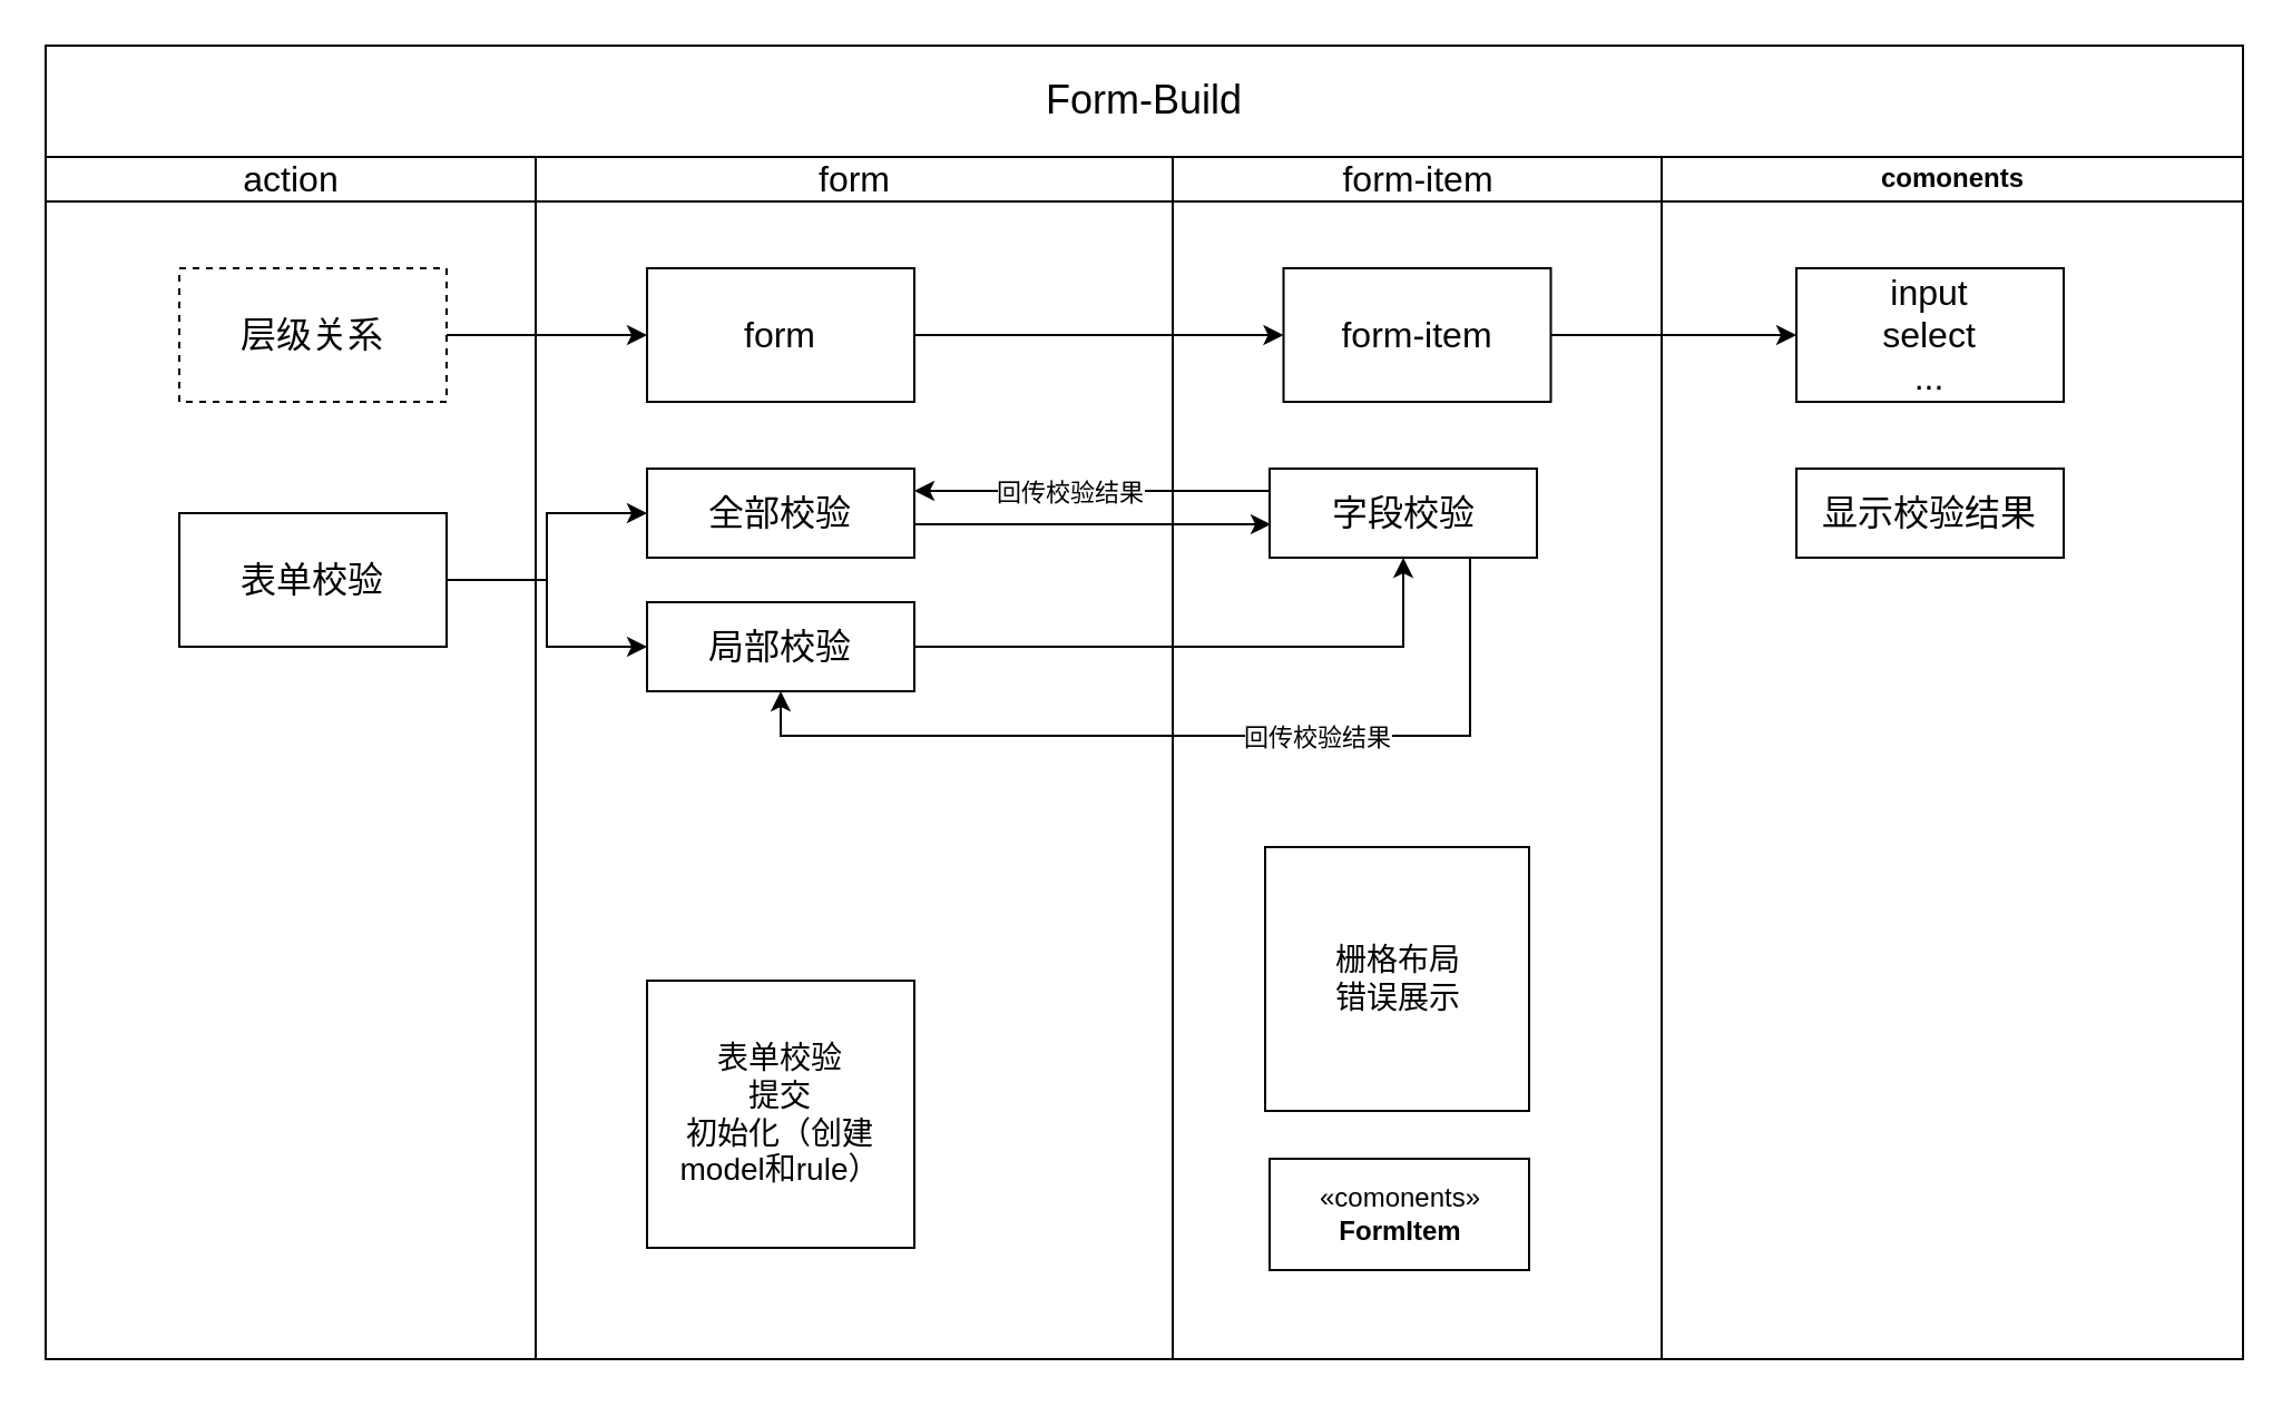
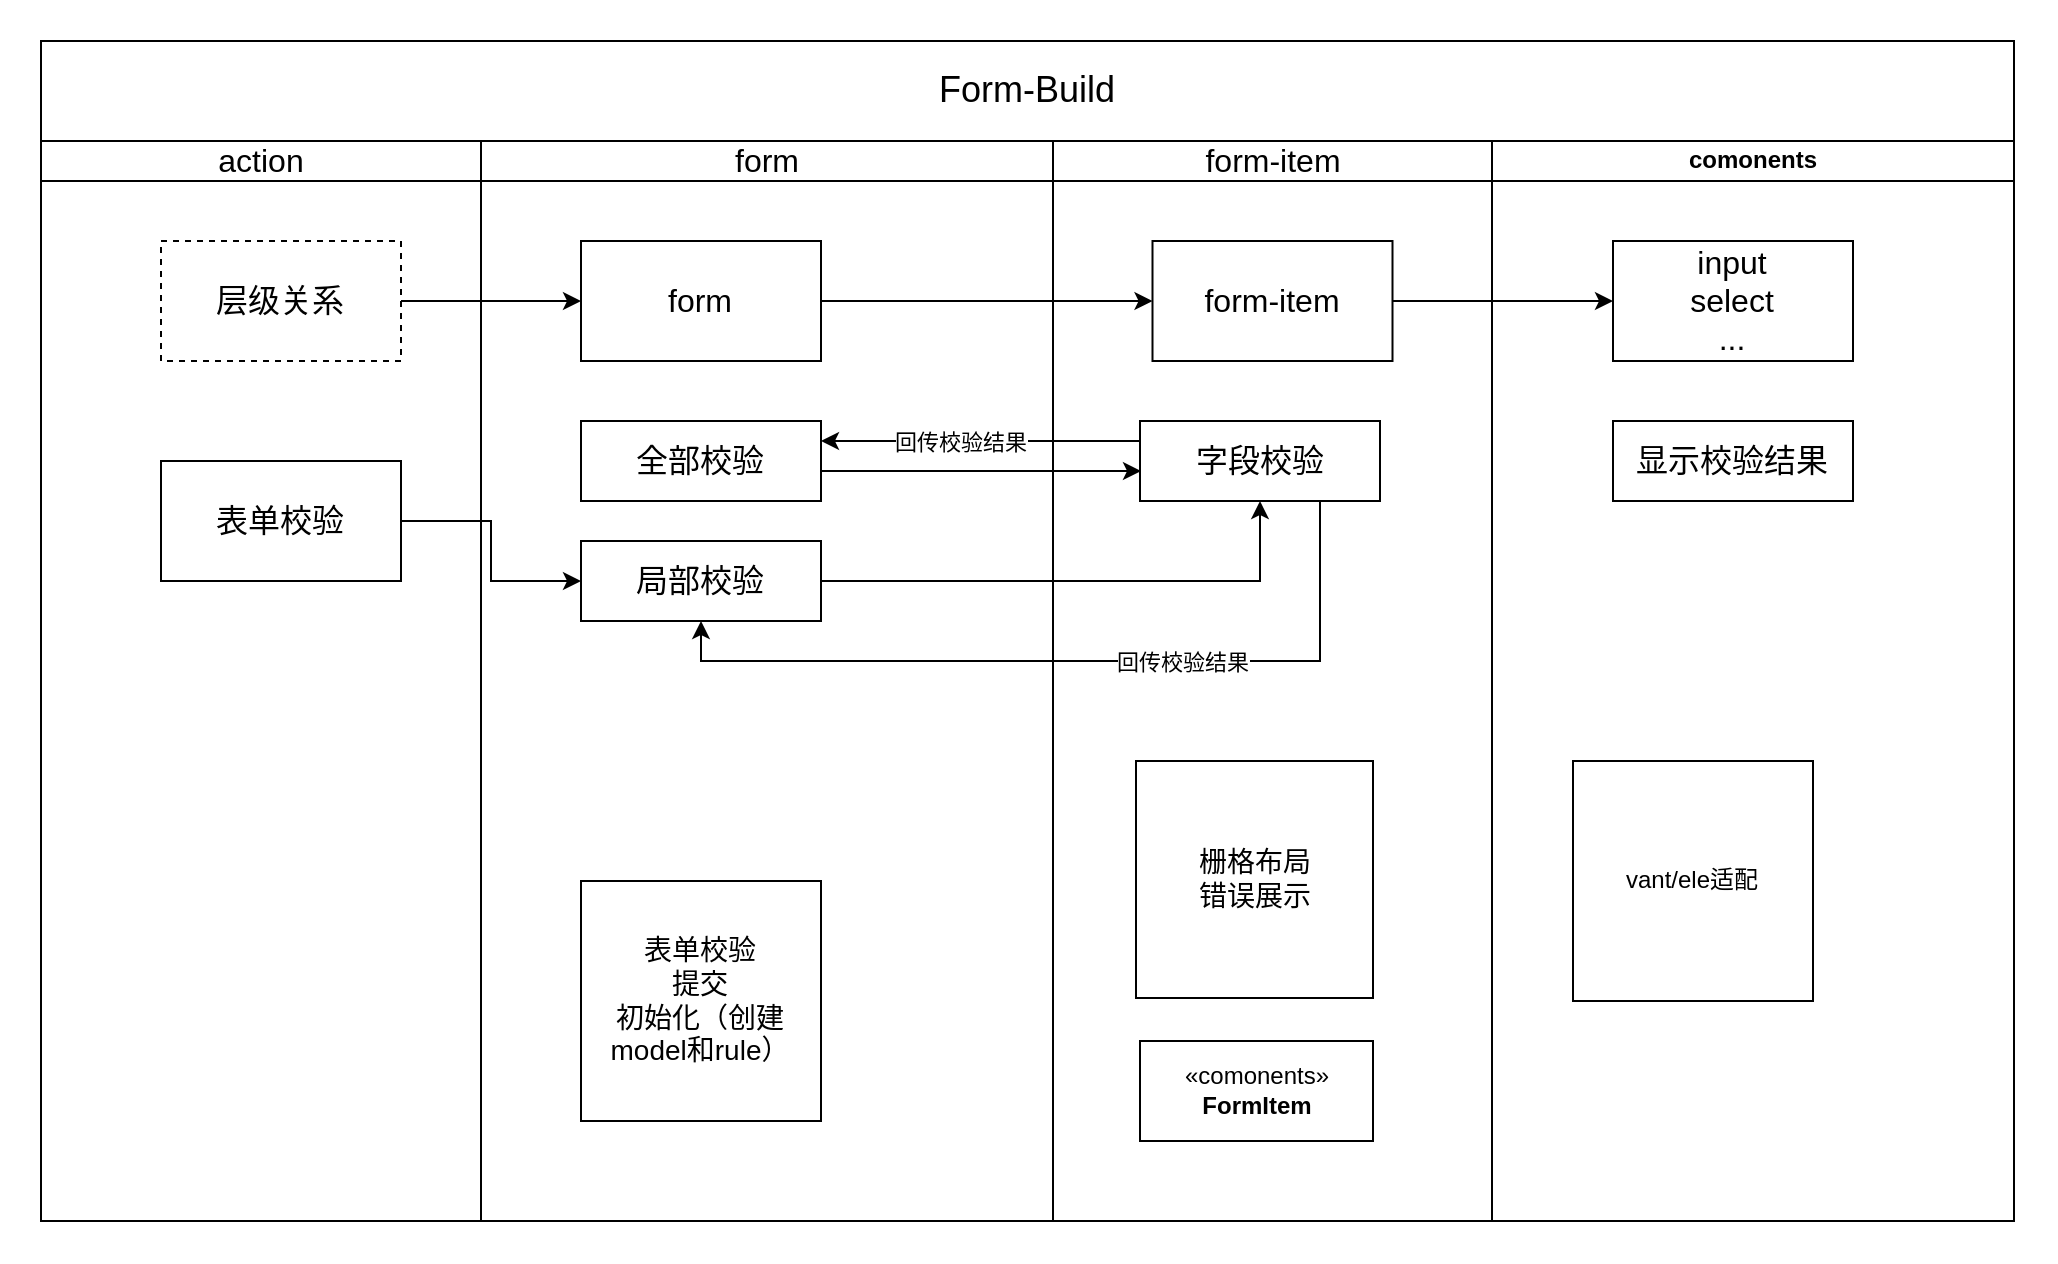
  <mxCell id="0" />
  <mxCell id="1" parent="0" />
  <mxCell id="2" value="&lt;span style=&quot;font-size: 18px ; font-weight: 400&quot;&gt;Form-Build&lt;/span&gt;" style="swimlane;html=1;childLayout=stackLayout;resizeParent=1;resizeParentMax=0;startSize=50;" parent="1" vertex="1"><mxGeometry x="20" y="20" width="986.5" height="590" as="geometry" /></mxCell>
  <mxCell id="3" value="&lt;span style=&quot;font-size: medium ; font-weight: 400&quot;&gt;action&lt;/span&gt;" style="swimlane;html=1;startSize=20;" parent="2" vertex="1"><mxGeometry y="50" width="220" height="540" as="geometry" /></mxCell>
  <mxCell id="4" value="&lt;font size=&quot;3&quot;&gt;层级关系&lt;/font&gt;" style="rounded=0;whiteSpace=wrap;html=1;dashed=1;" parent="3" vertex="1"><mxGeometry x="60" y="50" width="120" height="60" as="geometry" /></mxCell>
  <mxCell id="5" value="&lt;font size=&quot;3&quot;&gt;表单校验&lt;/font&gt;" style="rounded=0;whiteSpace=wrap;html=1;" parent="3" vertex="1"><mxGeometry x="60" y="160" width="120" height="60" as="geometry" /></mxCell>
  <mxCell id="6" value="&lt;span style=&quot;font-size: medium ; font-weight: 400&quot;&gt;form&lt;/span&gt;" style="swimlane;html=1;startSize=20;" parent="2" vertex="1"><mxGeometry x="220" y="50" width="286" height="540" as="geometry" /></mxCell>
  <mxCell id="7" value="&lt;font size=&quot;3&quot;&gt;局部校验&lt;/font&gt;" style="rounded=0;whiteSpace=wrap;html=1;" parent="6" vertex="1"><mxGeometry x="50" y="200" width="120" height="40" as="geometry" /></mxCell>
  <mxCell id="8" value="&lt;font style=&quot;font-size: 14px&quot;&gt;表单校验&lt;br&gt;提交&lt;br&gt;初始化（创建model和rule）&lt;br&gt;&lt;/font&gt;" style="whiteSpace=wrap;html=1;aspect=fixed;" parent="6" vertex="1"><mxGeometry x="50" y="370" width="120" height="120" as="geometry" /></mxCell>
  <mxCell id="9" value="&lt;font size=&quot;3&quot;&gt;form&lt;/font&gt;" style="rounded=0;whiteSpace=wrap;html=1;" parent="6" vertex="1"><mxGeometry x="50" y="50" width="120" height="60" as="geometry" /></mxCell>
  <mxCell id="10" value="&lt;font size=&quot;3&quot;&gt;全部校验&lt;/font&gt;" style="rounded=0;whiteSpace=wrap;html=1;" parent="6" vertex="1"><mxGeometry x="50" y="140" width="120" height="40" as="geometry" /></mxCell>
  <mxCell id="11" value="&lt;span style=&quot;font-size: medium ; font-weight: 400&quot;&gt;form-item&lt;/span&gt;" style="swimlane;html=1;startSize=20;" parent="2" vertex="1"><mxGeometry x="506" y="50" width="219.5" height="540" as="geometry" /></mxCell>
  <mxCell id="12" value="&lt;span style=&quot;font-size: 14px&quot;&gt;栅格布局&lt;br&gt;错误展示&lt;br&gt;&lt;/span&gt;" style="whiteSpace=wrap;html=1;aspect=fixed;" parent="11" vertex="1"><mxGeometry x="41.5" y="310" width="118.5" height="118.5" as="geometry" /></mxCell>
  <mxCell id="13" value="&lt;font size=&quot;3&quot;&gt;form-item&lt;br&gt;&lt;/font&gt;" style="rounded=0;whiteSpace=wrap;html=1;" parent="11" vertex="1"><mxGeometry x="49.75" y="50" width="120" height="60" as="geometry" /></mxCell>
  <mxCell id="14" value="«comonents»&lt;br&gt;&lt;b&gt;FormItem&lt;/b&gt;" style="html=1;" parent="11" vertex="1"><mxGeometry x="43.5" y="450" width="116.5" height="50" as="geometry" /></mxCell>
  <mxCell id="15" value="&lt;font size=&quot;3&quot;&gt;字段校验&lt;/font&gt;" style="rounded=0;whiteSpace=wrap;html=1;" parent="11" vertex="1"><mxGeometry x="43.5" y="140" width="120" height="40" as="geometry" /></mxCell>
  <mxCell id="16" value="comonents" style="swimlane;html=1;startSize=20;" parent="2" vertex="1"><mxGeometry x="725.5" y="50" width="261" height="540" as="geometry" /></mxCell>
+ <mxCell id="17" value="vant/ele适配" style="whiteSpace=wrap;html=1;aspect=fixed;" parent="16" vertex="1"><mxGeometry x="40.5" y="310" width="120" height="120" as="geometry" /></mxCell>
  <mxCell id="18" value="&lt;font size=&quot;3&quot;&gt;input&lt;br&gt;select&lt;br&gt;...&lt;br&gt;&lt;/font&gt;" style="rounded=0;whiteSpace=wrap;html=1;" parent="16" vertex="1"><mxGeometry x="60.5" y="50" width="120" height="60" as="geometry" /></mxCell>
  <mxCell id="19" value="&lt;font size=&quot;3&quot;&gt;显示校验结果&lt;/font&gt;" style="rounded=0;whiteSpace=wrap;html=1;" parent="16" vertex="1"><mxGeometry x="60.5" y="140" width="120" height="40" as="geometry" /></mxCell>
  <mxCell id="20" style="edgeStyle=orthogonalEdgeStyle;rounded=0;orthogonalLoop=1;jettySize=auto;html=1;exitX=1;exitY=0.5;exitDx=0;exitDy=0;entryX=0;entryY=0.5;entryDx=0;entryDy=0;" parent="2" source="13" target="18" edge="1"><mxGeometry relative="1" as="geometry" /></mxCell>
  <mxCell id="21" style="edgeStyle=orthogonalEdgeStyle;rounded=0;orthogonalLoop=1;jettySize=auto;html=1;exitX=1;exitY=0.5;exitDx=0;exitDy=0;entryX=0;entryY=0.5;entryDx=0;entryDy=0;" parent="2" source="9" target="13" edge="1"><mxGeometry relative="1" as="geometry"><mxPoint x="190" y="70" as="targetPoint" /></mxGeometry></mxCell>
  <mxCell id="22" value="" style="edgeStyle=orthogonalEdgeStyle;rounded=0;orthogonalLoop=1;jettySize=auto;html=1;" parent="2" source="4" target="9" edge="1"><mxGeometry relative="1" as="geometry" /></mxCell>
  <mxCell id="23" style="edgeStyle=orthogonalEdgeStyle;rounded=0;orthogonalLoop=1;jettySize=auto;html=1;exitX=1;exitY=0.5;exitDx=0;exitDy=0;entryX=0;entryY=0.5;entryDx=0;entryDy=0;" parent="2" source="5" target="7" edge="1"><mxGeometry relative="1" as="geometry" /></mxCell>
- <mxCell id="24" style="edgeStyle=orthogonalEdgeStyle;rounded=0;orthogonalLoop=1;jettySize=auto;html=1;" parent="2" source="5" target="10" edge="1"><mxGeometry relative="1" as="geometry" /></mxCell>
  <mxCell id="25" style="edgeStyle=orthogonalEdgeStyle;rounded=0;orthogonalLoop=1;jettySize=auto;html=1;exitX=1;exitY=0.5;exitDx=0;exitDy=0;" parent="2" edge="1"><mxGeometry relative="1" as="geometry"><mxPoint x="390" y="215" as="sourcePoint" /><mxPoint x="550" y="215" as="targetPoint" /><Array as="points"><mxPoint x="550" y="215" /></Array></mxGeometry></mxCell>
  <mxCell id="26" style="edgeStyle=orthogonalEdgeStyle;rounded=0;orthogonalLoop=1;jettySize=auto;html=1;exitX=1;exitY=0.5;exitDx=0;exitDy=0;entryX=0.5;entryY=1;entryDx=0;entryDy=0;" parent="2" source="7" target="15" edge="1"><mxGeometry relative="1" as="geometry" /></mxCell>
  <mxCell id="27" style="edgeStyle=orthogonalEdgeStyle;rounded=0;orthogonalLoop=1;jettySize=auto;html=1;exitX=0;exitY=0.25;exitDx=0;exitDy=0;entryX=1;entryY=0.25;entryDx=0;entryDy=0;" parent="2" source="15" target="10" edge="1"><mxGeometry relative="1" as="geometry" /></mxCell>
  <mxCell id="28" value="回传校验结果&lt;br&gt;" style="edgeLabel;html=1;align=center;verticalAlign=middle;resizable=0;points=[];" parent="27" vertex="1" connectable="0"><mxGeometry x="0.135" relative="1" as="geometry"><mxPoint x="1" as="offset" /></mxGeometry></mxCell>
  <mxCell id="29" style="edgeStyle=orthogonalEdgeStyle;rounded=0;orthogonalLoop=1;jettySize=auto;html=1;exitX=0.75;exitY=1;exitDx=0;exitDy=0;entryX=0.5;entryY=1;entryDx=0;entryDy=0;" parent="2" source="15" target="7" edge="1"><mxGeometry relative="1" as="geometry" /></mxCell>
  <mxCell id="30" value="回传校验结果" style="edgeLabel;html=1;align=center;verticalAlign=middle;resizable=0;points=[];" parent="29" vertex="1" connectable="0"><mxGeometry x="0.004" relative="1" as="geometry"><mxPoint x="56.5" as="offset" /></mxGeometry></mxCell>
